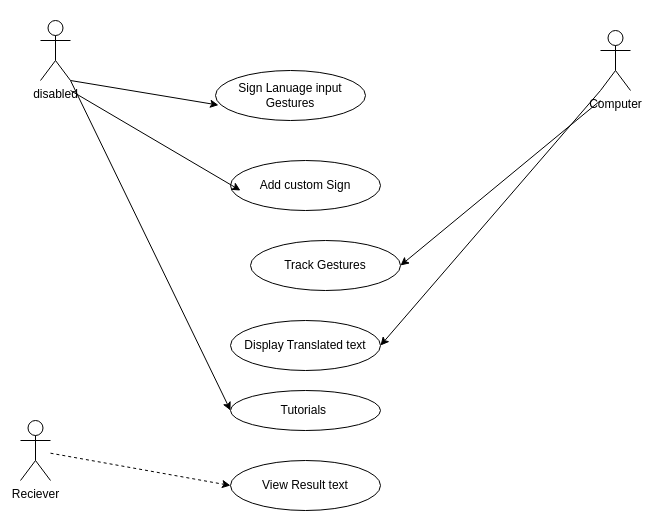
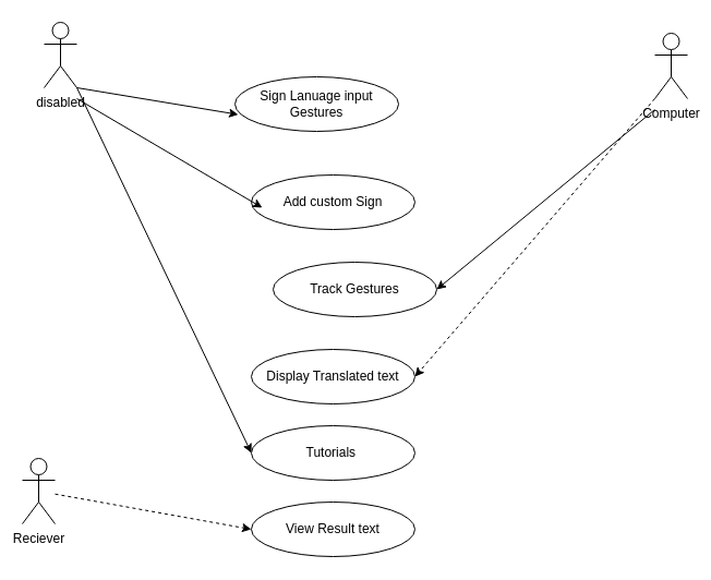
  <mxCell id="0" />
  <mxCell id="1" parent="0" />
  <mxCell id="2" value="disabled" style="shape=umlActor;verticalLabelPosition=bottom;verticalAlign=top;html=1;outlineConnect=0;" parent="1" vertex="1"><mxGeometry x="40" y="20" width="30" height="60" as="geometry" /></mxCell>
  <mxCell id="3" value="Reciever" style="shape=umlActor;verticalLabelPosition=bottom;verticalAlign=top;html=1;outlineConnect=0;" parent="1" vertex="1"><mxGeometry x="20" y="420" width="30" height="60" as="geometry" /></mxCell>
  <mxCell id="4" value="Computer" style="shape=umlActor;verticalLabelPosition=bottom;verticalAlign=top;html=1;outlineConnect=0;" parent="1" vertex="1"><mxGeometry x="600" y="30" width="30" height="60" as="geometry" /></mxCell>
  <mxCell id="5" value="Sign Lanuage input&lt;br&gt;Gestures" style="ellipse;whiteSpace=wrap;html=1;" parent="1" vertex="1"><mxGeometry x="215" y="70" width="150" height="50" as="geometry" /></mxCell>
  <mxCell id="6" value="Add custom Sign" style="ellipse;whiteSpace=wrap;html=1;" parent="1" vertex="1"><mxGeometry x="230" y="160" width="150" height="50" as="geometry" /></mxCell>
  <mxCell id="7" value="Track Gestures" style="ellipse;whiteSpace=wrap;html=1;" parent="1" vertex="1"><mxGeometry x="250" y="240" width="150" height="50" as="geometry" /></mxCell>
  <mxCell id="8" value="Display Translated text" style="ellipse;whiteSpace=wrap;html=1;" parent="1" vertex="1"><mxGeometry x="230" y="320" width="150" height="50" as="geometry" /></mxCell>
  <mxCell id="9" value="" style="endArrow=classic;html=1;exitX=1;exitY=1;exitDx=0;exitDy=0;exitPerimeter=0;entryX=0.02;entryY=0.692;entryDx=0;entryDy=0;entryPerimeter=0;" parent="1" source="2" target="5" edge="1"><mxGeometry width="50" height="50" relative="1" as="geometry"><mxPoint x="310" y="250" as="sourcePoint" /><mxPoint x="360" y="200" as="targetPoint" /></mxGeometry></mxCell>
  <mxCell id="10" value="" style="endArrow=classic;html=1;" parent="1" edge="1"><mxGeometry width="50" height="50" relative="1" as="geometry"><mxPoint x="70" y="90" as="sourcePoint" /><mxPoint x="240" y="190" as="targetPoint" /></mxGeometry></mxCell>
  <mxCell id="11" value="" style="endArrow=classic;html=1;entryX=1;entryY=0.5;entryDx=0;entryDy=0;" parent="1" target="7" edge="1"><mxGeometry width="50" height="50" relative="1" as="geometry"><mxPoint x="600" y="100" as="sourcePoint" /><mxPoint x="360" y="200" as="targetPoint" /></mxGeometry></mxCell>
- <mxCell id="12" value="" style="endArrow=classic;html=1;exitX=0;exitY=1;exitDx=0;exitDy=0;exitPerimeter=0;entryX=1;entryY=0.5;entryDx=0;entryDy=0;" parent="1" source="4" target="8" edge="1"><mxGeometry width="50" height="50" relative="1" as="geometry"><mxPoint x="310" y="250" as="sourcePoint" /><mxPoint x="360" y="200" as="targetPoint" /></mxGeometry></mxCell>
+ <mxCell id="12" value="" style="endArrow=classic;html=1;exitX=0;exitY=1;exitDx=0;exitDy=0;exitPerimeter=0;entryX=1;entryY=0.5;entryDx=0;entryDy=0;dashed=1;" parent="1" source="4" target="8" edge="1"><mxGeometry width="50" height="50" relative="1" as="geometry"><mxPoint x="310" y="250" as="sourcePoint" /><mxPoint x="360" y="200" as="targetPoint" /></mxGeometry></mxCell>
  <mxCell id="13" value="" style="endArrow=classic;html=1;entryX=0;entryY=0.5;entryDx=0;entryDy=0;dashed=1;" parent="1" source="3" target="14" edge="1"><mxGeometry width="50" height="50" relative="1" as="geometry"><mxPoint x="310" y="250" as="sourcePoint" /><mxPoint x="240" y="480" as="targetPoint" /></mxGeometry></mxCell>
  <mxCell id="14" value="View Result text" style="ellipse;whiteSpace=wrap;html=1;" parent="1" vertex="1"><mxGeometry x="230" y="460" width="150" height="50" as="geometry" /></mxCell>
- <mxCell id="15" value="Tutorials&amp;nbsp;" style="ellipse;whiteSpace=wrap;html=1;" parent="1" vertex="1"><mxGeometry x="230" y="390" width="150" height="40" as="geometry" /></mxCell>
+ <mxCell id="15" value="Tutorials&amp;nbsp;" style="ellipse;whiteSpace=wrap;html=1;" parent="1" vertex="1"><mxGeometry x="230" y="390" width="150" height="50" as="geometry" /></mxCell>
  <mxCell id="16" value="" style="endArrow=classic;html=1;exitX=1;exitY=1;exitDx=0;exitDy=0;exitPerimeter=0;entryX=0;entryY=0.5;entryDx=0;entryDy=0;" parent="1" source="2" target="15" edge="1"><mxGeometry width="50" height="50" relative="1" as="geometry"><mxPoint x="310" y="260" as="sourcePoint" /><mxPoint x="360" y="210" as="targetPoint" /></mxGeometry></mxCell>
